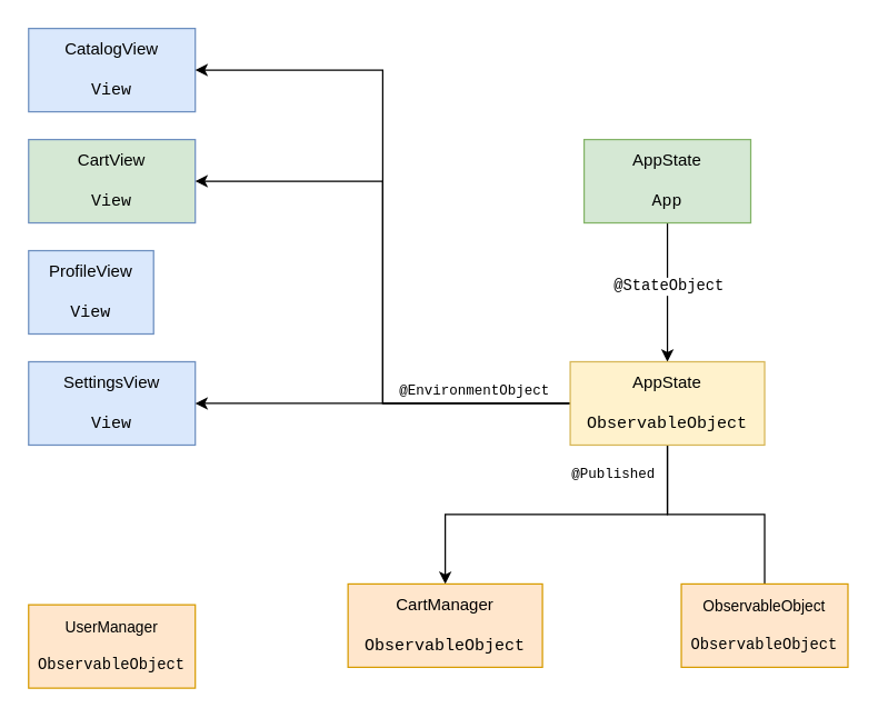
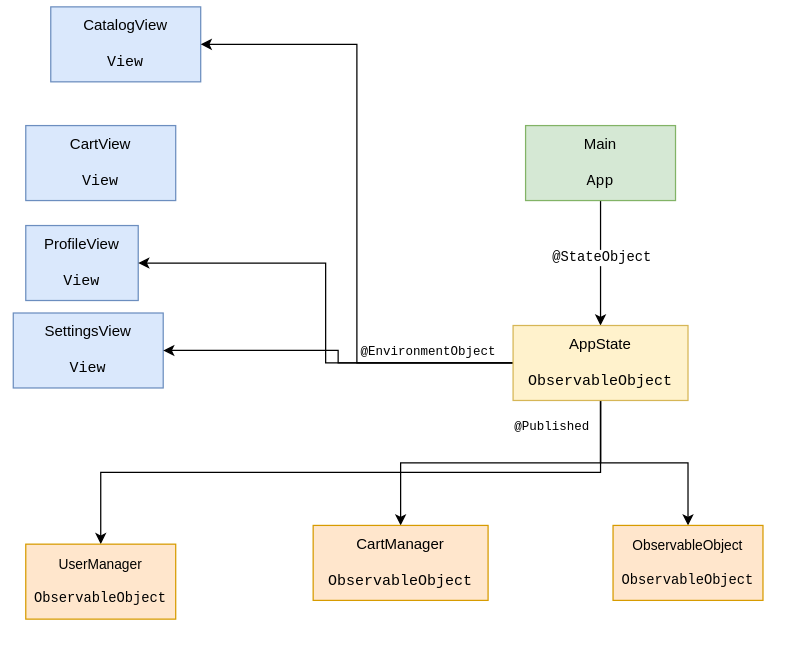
  <mxCell id="0" />
  <mxCell id="1" parent="0" />
  <mxCell id="2" style="edgeStyle=orthogonalEdgeStyle;rounded=0;orthogonalLoop=1;jettySize=auto;html=1;exitX=0.5;exitY=1;exitDx=0;exitDy=0;" parent="1" source="4" target="18" edge="1"><mxGeometry relative="1" as="geometry" /></mxCell>
  <mxCell id="3" value="@StateObject" style="edgeLabel;html=1;align=center;verticalAlign=middle;resizable=0;points=[];fontFamily=Courier New;" parent="2" vertex="1" connectable="0"><mxGeometry x="-0.1" relative="1" as="geometry"><mxPoint as="offset" /></mxGeometry></mxCell>
- <mxCell id="4" value="AppState&lt;br&gt;&lt;br&gt;&lt;font face=&quot;Courier New&quot;&gt;App&lt;/font&gt;" style="rounded=0;whiteSpace=wrap;html=1;fillColor=#d5e8d4;strokeColor=#82b366;" parent="1" vertex="1"><mxGeometry x="420" y="100" width="120" height="60" as="geometry" /></mxCell>
- <mxCell id="5" value="CatalogView&lt;br&gt;&lt;br&gt;&lt;font face=&quot;Courier New&quot;&gt;View&lt;/font&gt;" style="rounded=0;whiteSpace=wrap;html=1;fillColor=#dae8fc;strokeColor=#6c8ebf;" parent="1" vertex="1"><mxGeometry x="20" y="20" width="120" height="60" as="geometry" /></mxCell>
- <mxCell id="6" value="CartView&lt;br&gt;&lt;br&gt;&lt;font face=&quot;Courier New&quot;&gt;View&lt;/font&gt;" style="rounded=0;whiteSpace=wrap;html=1;fillColor=#d5e8d4;strokeColor=#6c8ebf;" parent="1" vertex="1"><mxGeometry x="20" y="100" width="120" height="60" as="geometry" /></mxCell>
+ <mxCell id="4" value="Main&lt;br&gt;&lt;br&gt;&lt;font face=&quot;Courier New&quot;&gt;App&lt;/font&gt;" style="rounded=0;whiteSpace=wrap;html=1;fillColor=#d5e8d4;strokeColor=#82b366;" parent="1" vertex="1"><mxGeometry x="420" y="100" width="120" height="60" as="geometry" /></mxCell>
+ <mxCell id="5" value="CatalogView&lt;br&gt;&lt;br&gt;&lt;font face=&quot;Courier New&quot;&gt;View&lt;/font&gt;" style="rounded=0;whiteSpace=wrap;html=1;fillColor=#dae8fc;strokeColor=#6c8ebf;" parent="1" vertex="1"><mxGeometry x="40" y="5" width="120" height="60" as="geometry" /></mxCell>
+ <mxCell id="6" value="CartView&lt;br&gt;&lt;br&gt;&lt;font face=&quot;Courier New&quot;&gt;View&lt;/font&gt;" style="rounded=0;whiteSpace=wrap;html=1;fillColor=#dae8fc;strokeColor=#6c8ebf;" parent="1" vertex="1"><mxGeometry x="20" y="100" width="120" height="60" as="geometry" /></mxCell>
  <mxCell id="7" value="ProfileView&lt;br&gt;&lt;br&gt;&lt;font face=&quot;Courier New&quot;&gt;View&lt;/font&gt;" style="rounded=0;whiteSpace=wrap;html=1;fillColor=#dae8fc;strokeColor=#6c8ebf;" parent="1" vertex="1"><mxGeometry x="20" y="180" width="90" height="60" as="geometry" /></mxCell>
- <mxCell id="8" value="SettingsView&lt;br&gt;&lt;br&gt;&lt;font face=&quot;Courier New&quot;&gt;View&lt;/font&gt;" style="rounded=0;whiteSpace=wrap;html=1;fillColor=#dae8fc;strokeColor=#6c8ebf;" parent="1" vertex="1"><mxGeometry x="20" y="260" width="120" height="60" as="geometry" /></mxCell>
+ <mxCell id="8" value="SettingsView&lt;br&gt;&lt;br&gt;&lt;font face=&quot;Courier New&quot;&gt;View&lt;/font&gt;" style="rounded=0;whiteSpace=wrap;html=1;fillColor=#dae8fc;strokeColor=#6c8ebf;" parent="1" vertex="1"><mxGeometry x="10" y="250" width="120" height="60" as="geometry" /></mxCell>
+ <mxCell id="9" style="edgeStyle=orthogonalEdgeStyle;rounded=0;orthogonalLoop=1;jettySize=auto;html=1;exitX=0.5;exitY=1;exitDx=0;exitDy=0;" parent="1" source="18" target="19" edge="1"><mxGeometry relative="1" as="geometry" /></mxCell>
  <mxCell id="10" style="edgeStyle=orthogonalEdgeStyle;rounded=0;orthogonalLoop=1;jettySize=auto;html=1;exitX=0.5;exitY=1;exitDx=0;exitDy=0;entryX=0.5;entryY=0;entryDx=0;entryDy=0;" parent="1" source="18" target="20" edge="1"><mxGeometry relative="1" as="geometry" /></mxCell>
- <mxCell id="11" style="edgeStyle=orthogonalEdgeStyle;rounded=0;orthogonalLoop=1;jettySize=auto;html=1;exitX=0.5;exitY=1;exitDx=0;exitDy=0;entryX=0.5;entryY=0;entryDx=0;entryDy=0;endArrow=none;" parent="1" source="18" target="21" edge="1"><mxGeometry relative="1" as="geometry" /></mxCell>
+ <mxCell id="11" style="edgeStyle=orthogonalEdgeStyle;rounded=0;orthogonalLoop=1;jettySize=auto;html=1;exitX=0.5;exitY=1;exitDx=0;exitDy=0;entryX=0.5;entryY=0;entryDx=0;entryDy=0;" parent="1" source="18" target="21" edge="1"><mxGeometry relative="1" as="geometry" /></mxCell>
  <mxCell id="12" value="@Published" style="edgeLabel;html=1;align=center;verticalAlign=middle;resizable=0;points=[];fontSize=10;fontFamily=Courier New;" parent="11" vertex="1" connectable="0"><mxGeometry x="-0.786" y="1" relative="1" as="geometry"><mxPoint x="-41" y="2.07" as="offset" /></mxGeometry></mxCell>
  <mxCell id="13" style="edgeStyle=orthogonalEdgeStyle;rounded=0;orthogonalLoop=1;jettySize=auto;html=1;exitX=0;exitY=0.5;exitDx=0;exitDy=0;entryX=1;entryY=0.5;entryDx=0;entryDy=0;fontFamily=Courier New;fontSize=10;" parent="1" source="18" target="8" edge="1"><mxGeometry relative="1" as="geometry" /></mxCell>
- <mxCell id="15" style="edgeStyle=orthogonalEdgeStyle;rounded=0;orthogonalLoop=1;jettySize=auto;html=1;exitX=0;exitY=0.5;exitDx=0;exitDy=0;entryX=1;entryY=0.5;entryDx=0;entryDy=0;fontFamily=Courier New;fontSize=10;" parent="1" source="18" target="6" edge="1"><mxGeometry relative="1" as="geometry" /></mxCell>
+ <mxCell id="14" style="edgeStyle=orthogonalEdgeStyle;rounded=0;orthogonalLoop=1;jettySize=auto;html=1;exitX=0;exitY=0.5;exitDx=0;exitDy=0;entryX=1;entryY=0.5;entryDx=0;entryDy=0;fontFamily=Courier New;fontSize=10;" parent="1" source="18" target="7" edge="1"><mxGeometry relative="1" as="geometry" /></mxCell>
  <mxCell id="16" style="edgeStyle=orthogonalEdgeStyle;rounded=0;orthogonalLoop=1;jettySize=auto;html=1;exitX=0;exitY=0.5;exitDx=0;exitDy=0;entryX=1;entryY=0.5;entryDx=0;entryDy=0;fontFamily=Courier New;fontSize=10;" parent="1" source="18" target="5" edge="1"><mxGeometry relative="1" as="geometry" /></mxCell>
  <mxCell id="17" value="@EnvironmentObject" style="edgeLabel;html=1;align=center;verticalAlign=middle;resizable=0;points=[];fontSize=10;fontFamily=Courier New;" parent="16" vertex="1" connectable="0"><mxGeometry x="-0.706" y="1" relative="1" as="geometry"><mxPoint x="5.17" y="-11" as="offset" /></mxGeometry></mxCell>
  <mxCell id="18" value="AppState&lt;br&gt;&lt;br&gt;&lt;font face=&quot;Courier New&quot;&gt;ObservableObject&lt;/font&gt;" style="rounded=0;whiteSpace=wrap;html=1;fillColor=#fff2cc;strokeColor=#d6b656;" parent="1" vertex="1"><mxGeometry x="410" y="260" width="140" height="60" as="geometry" /></mxCell>
  <mxCell id="19" value="UserManager&lt;br style=&quot;font-size: 11px;&quot;&gt;&lt;br style=&quot;font-size: 11px;&quot;&gt;&lt;font face=&quot;Courier New&quot; style=&quot;font-size: 11px;&quot;&gt;ObservableObject&lt;/font&gt;" style="rounded=0;whiteSpace=wrap;html=1;fillColor=#ffe6cc;strokeColor=#d79b00;fontSize=11;" parent="1" vertex="1"><mxGeometry x="20" y="435" width="120" height="60" as="geometry" /></mxCell>
  <mxCell id="20" value="CartManager&lt;br&gt;&lt;br&gt;&lt;font face=&quot;Courier New&quot;&gt;ObservableObject&lt;/font&gt;" style="rounded=0;whiteSpace=wrap;html=1;fillColor=#ffe6cc;strokeColor=#d79b00;" parent="1" vertex="1"><mxGeometry x="250" y="420" width="140" height="60" as="geometry" /></mxCell>
  <mxCell id="21" value="ObservableObject&lt;br style=&quot;font-size: 11px;&quot;&gt;&lt;br style=&quot;font-size: 11px;&quot;&gt;&lt;font face=&quot;Courier New&quot; style=&quot;font-size: 11px;&quot;&gt;ObservableObject&lt;/font&gt;" style="rounded=0;whiteSpace=wrap;html=1;fillColor=#ffe6cc;strokeColor=#d79b00;fontSize=11;" parent="1" vertex="1"><mxGeometry x="490" y="420" width="120" height="60" as="geometry" /></mxCell>
